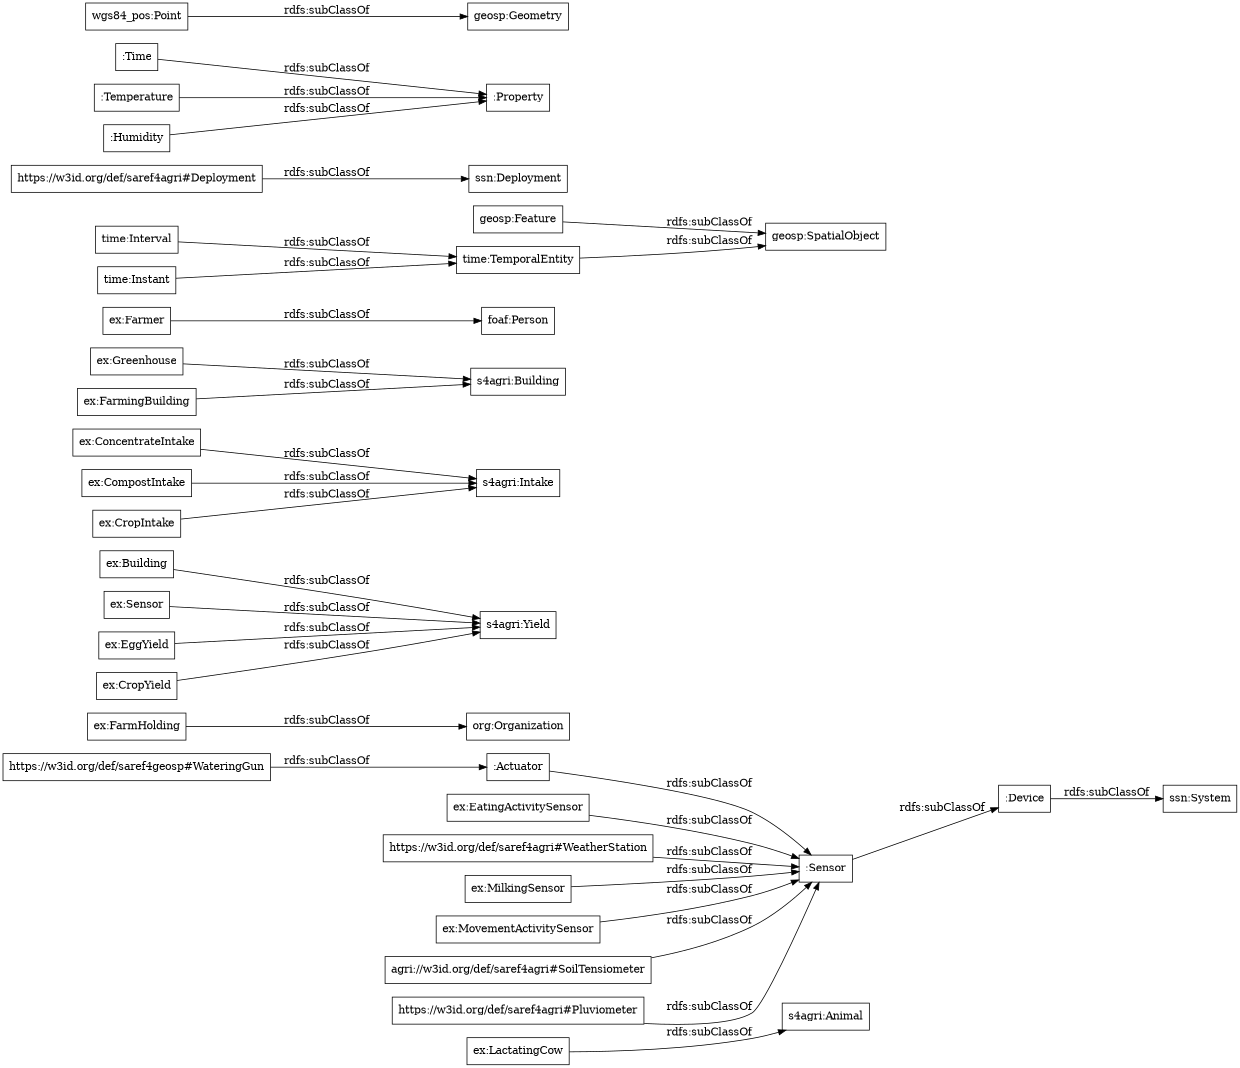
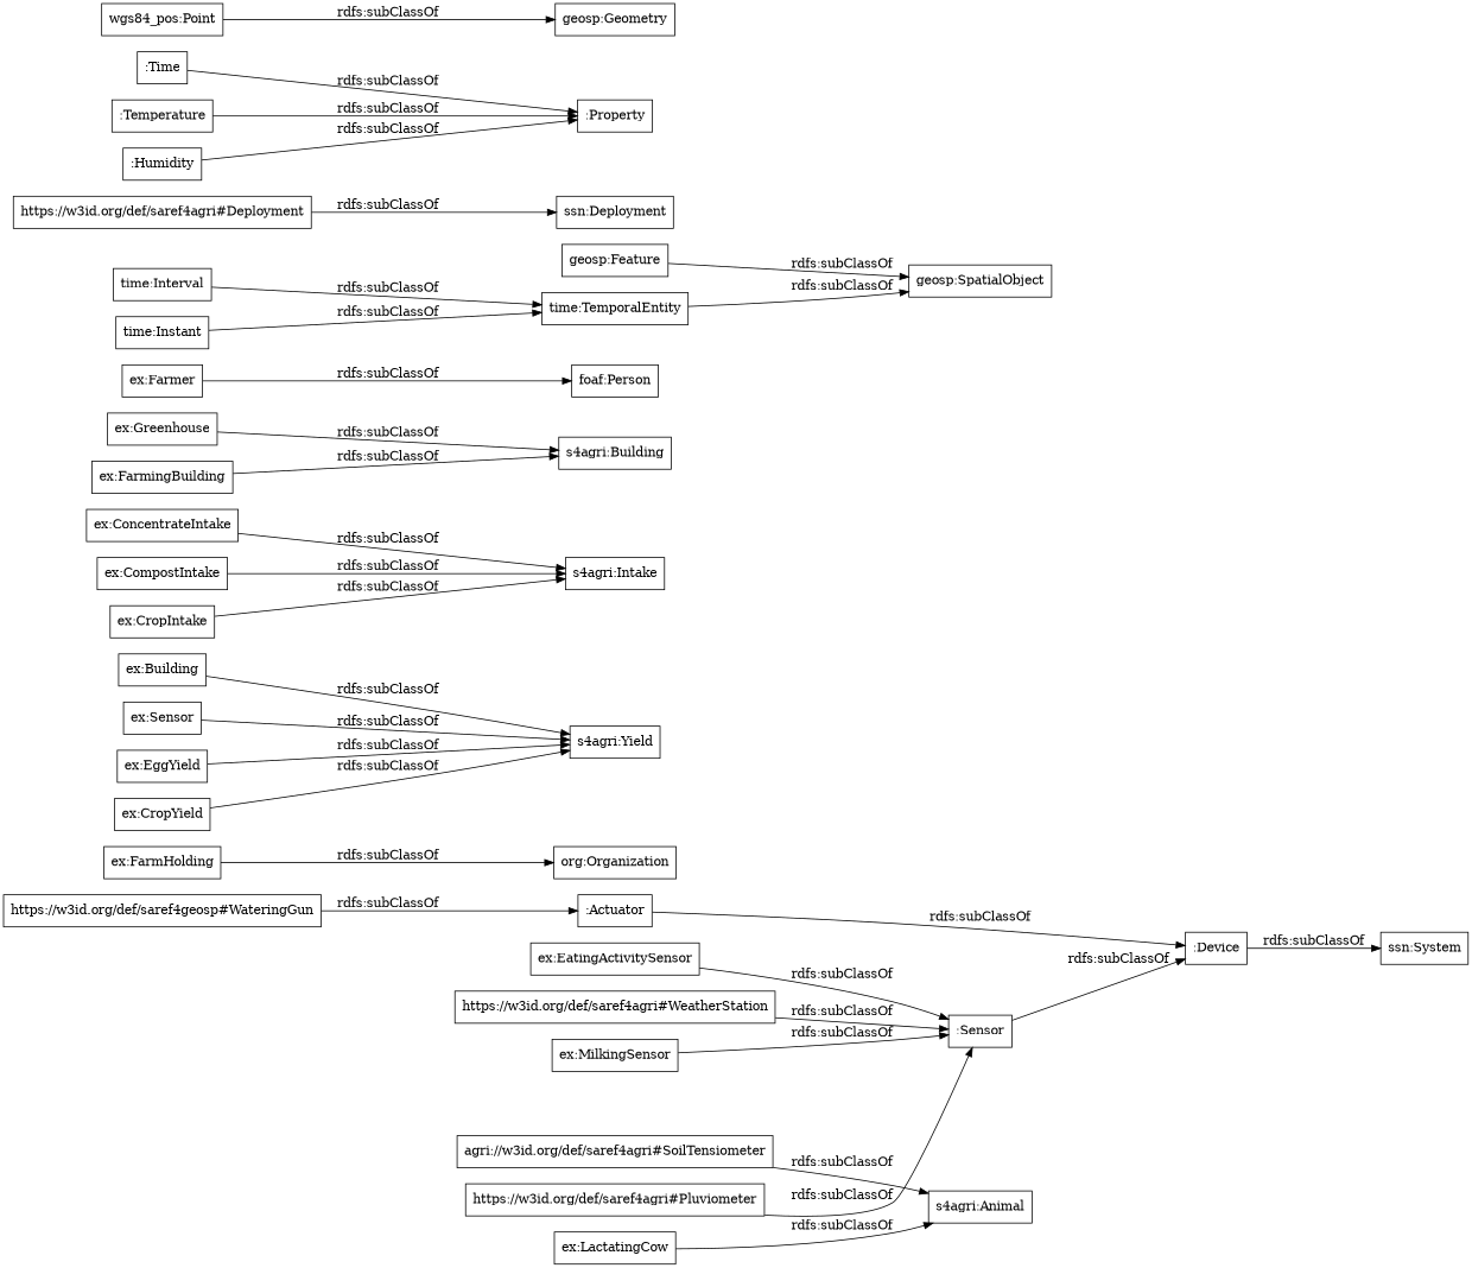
  digraph {
    rankdir=LR
    node [color=black shape=rectangle]
    "ex:EatingActivitySensor"
    ":Sensor"
    ":Device"
    "ex:FarmHolding"
    "org:Organization"
    "ex:LactatingCow"
    "s4agri:Animal"
    n8 [label="ex:Building"]
    "s4agri:Yield"
    "ex:MilkingSensor"
    "ex:ConcentrateIntake"
    "s4agri:Intake"
    "ex:CompostIntake"
    "ex:Greenhouse"
    "s4agri:Building"
    "ex:Farmer"
    "foaf:Person"
    n18 [label="ex:Sensor"]
    "ex:EggYield"
    "ex:FarmingBuilding"
    "ex:CropIntake"
-   "ex:MovementActivitySensor"
    "ex:CropYield"
    n24 [label="https://w3id.org/def/saref4geosp#WateringGun"]
    ":Actuator"
    "geosp:Feature"
    "geosp:SpatialObject"
    "https://w3id.org/def/saref4agri#Pluviometer"
    "ssn:System"
    n30 [label="agri://w3id.org/def/saref4agri#SoilTensiometer"]
    "time:Interval"
    "time:TemporalEntity"
    "https://w3id.org/def/saref4agri#Deployment"
    "ssn:Deployment"
    ":Time"
    ":Property"
    "https://w3id.org/def/saref4agri#WeatherStation"
    "wgs84_pos:Point"
    "geosp:Geometry"
    ":Temperature"
    "time:Instant"
    ":Humidity"
    "ex:EatingActivitySensor" -> ":Sensor" [label="rdfs:subClassOf"]
    ":Sensor" -> ":Device" [label="rdfs:subClassOf"]
    ":Device" -> "ssn:System" [label="rdfs:subClassOf"]
    "ex:FarmHolding" -> "org:Organization" [label="rdfs:subClassOf"]
    "ex:LactatingCow" -> "s4agri:Animal" [label="rdfs:subClassOf"]
    n8 -> "s4agri:Yield" [label="rdfs:subClassOf"]
    "ex:MilkingSensor" -> ":Sensor" [label="rdfs:subClassOf"]
    "ex:ConcentrateIntake" -> "s4agri:Intake" [label="rdfs:subClassOf"]
    "ex:CompostIntake" -> "s4agri:Intake" [label="rdfs:subClassOf"]
    "ex:Greenhouse" -> "s4agri:Building" [label="rdfs:subClassOf"]
    "ex:Farmer" -> "foaf:Person" [label="rdfs:subClassOf"]
    n18 -> "s4agri:Yield" [label="rdfs:subClassOf"]
    "ex:EggYield" -> "s4agri:Yield" [label="rdfs:subClassOf"]
    "ex:FarmingBuilding" -> "s4agri:Building" [label="rdfs:subClassOf"]
    "ex:CropIntake" -> "s4agri:Intake" [label="rdfs:subClassOf"]
-   "ex:MovementActivitySensor" -> ":Sensor" [label="rdfs:subClassOf"]
    "ex:CropYield" -> "s4agri:Yield" [label="rdfs:subClassOf"]
    n24 -> ":Actuator" [label="rdfs:subClassOf"]
-   ":Actuator" -> ":Sensor" [label="rdfs:subClassOf"]
+   ":Actuator" -> ":Device" [label="rdfs:subClassOf"]
    "geosp:Feature" -> "geosp:SpatialObject" [label="rdfs:subClassOf"]
    "https://w3id.org/def/saref4agri#Pluviometer" -> ":Sensor" [label="rdfs:subClassOf"]
-   n30 -> ":Sensor" [label="rdfs:subClassOf"]
+   n30 -> "s4agri:Animal" [label="rdfs:subClassOf"]
    "time:Interval" -> "time:TemporalEntity" [label="rdfs:subClassOf"]
    "time:TemporalEntity" -> "geosp:SpatialObject" [label="rdfs:subClassOf"]
    "https://w3id.org/def/saref4agri#Deployment" -> "ssn:Deployment" [label="rdfs:subClassOf"]
    ":Time" -> ":Property" [label="rdfs:subClassOf"]
    "https://w3id.org/def/saref4agri#WeatherStation" -> ":Sensor" [label="rdfs:subClassOf"]
    "wgs84_pos:Point" -> "geosp:Geometry" [label="rdfs:subClassOf"]
    ":Temperature" -> ":Property" [label="rdfs:subClassOf"]
    "time:Instant" -> "time:TemporalEntity" [label="rdfs:subClassOf"]
    ":Humidity" -> ":Property" [label="rdfs:subClassOf"]
  }
